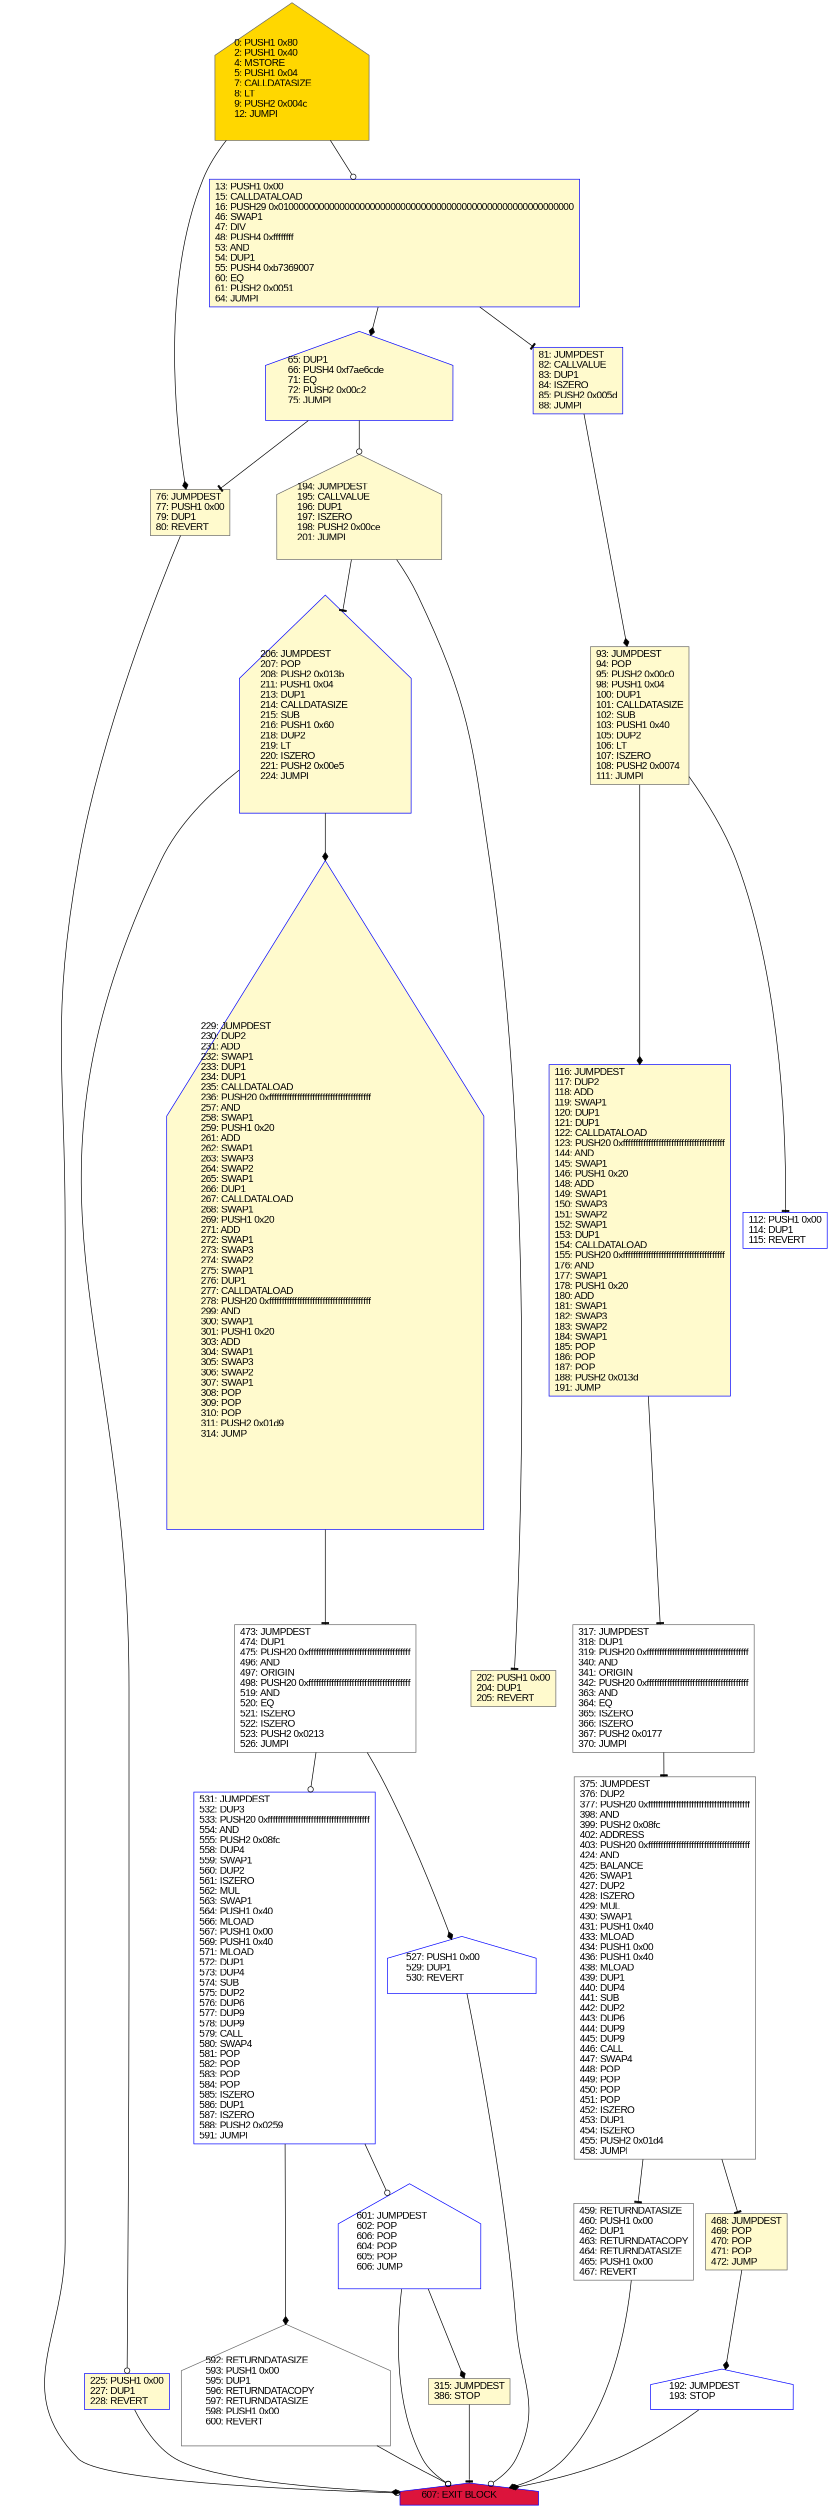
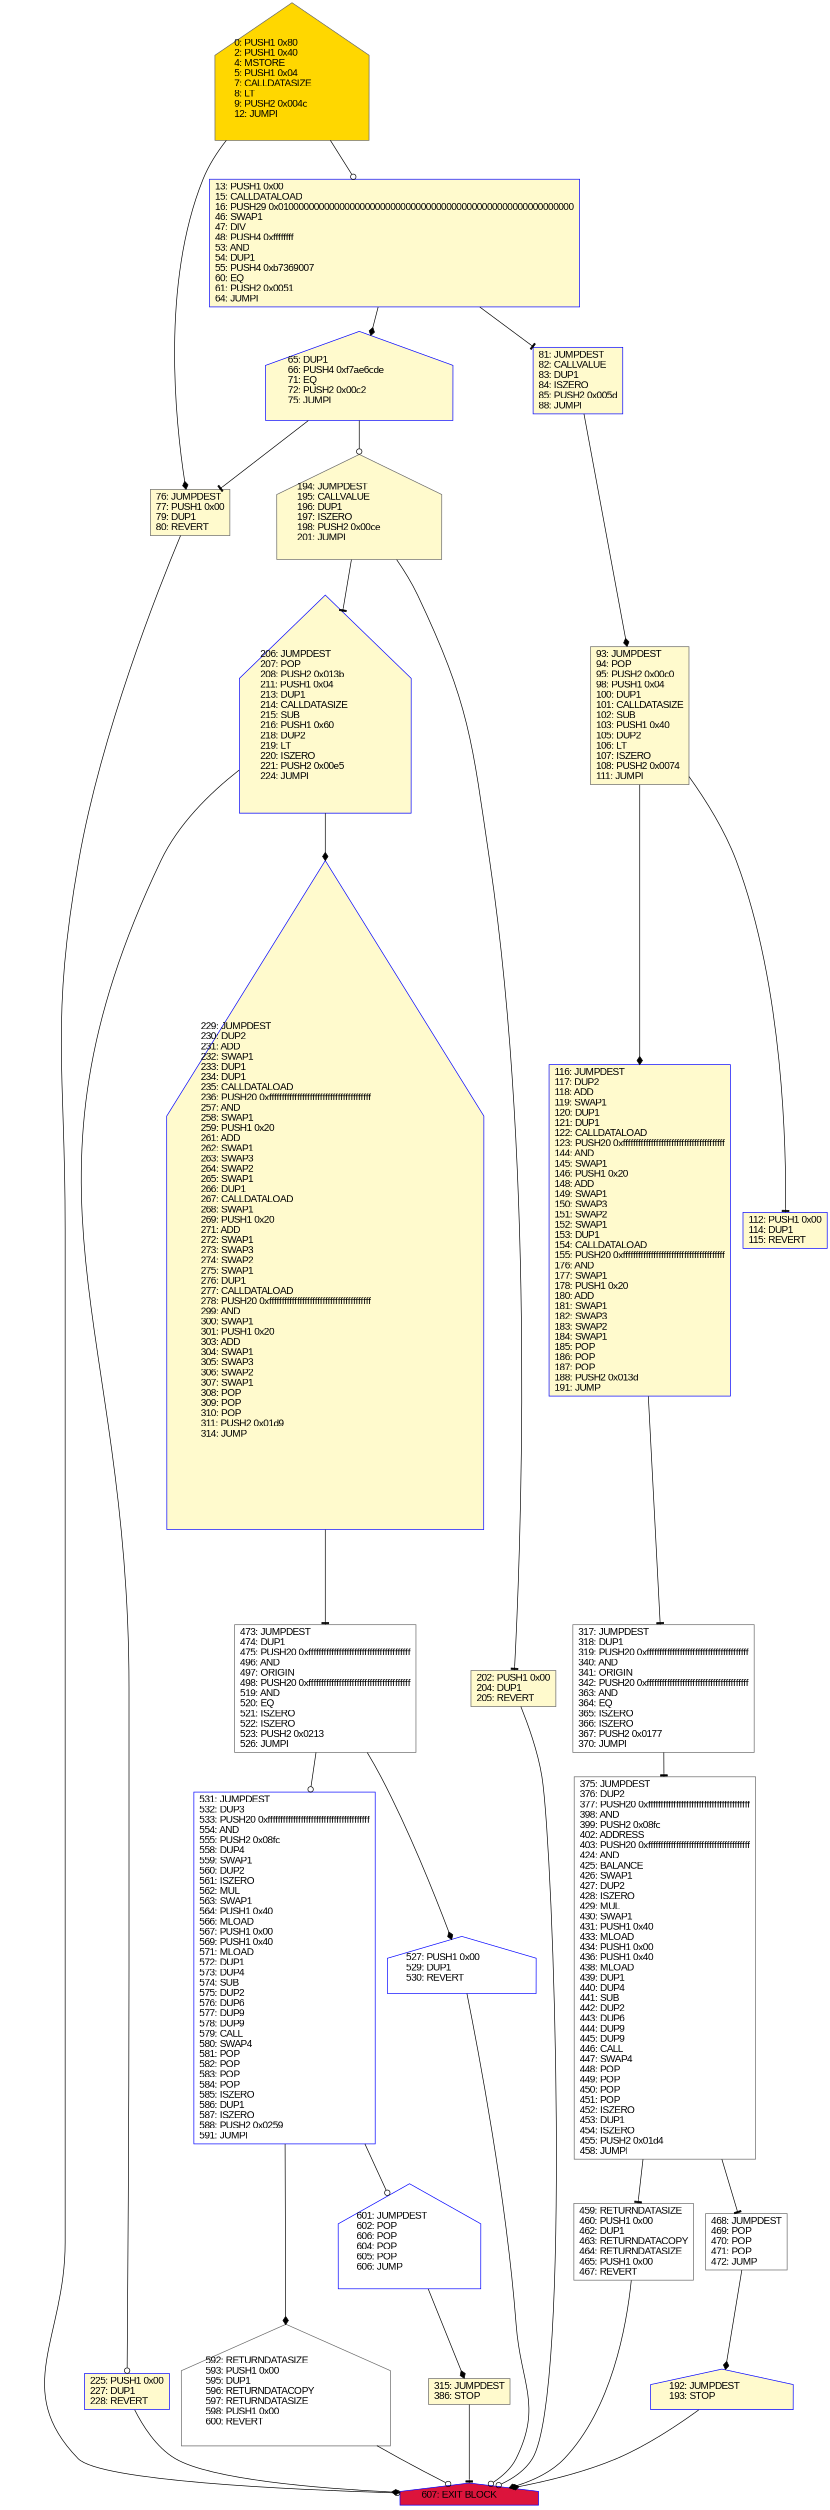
  digraph {
    rankdir=UD
    node [color=blue fillcolor=lemonchiffon fontcolor=black fontname=arial shape=box style=filled]
    edge [arrowhead=diamond]
    n1 [label="225: PUSH1 0x00\l227: DUP1\l228: REVERT\l"]
    n2 [fillcolor=crimson label="607: EXIT BLOCK\l" shape=house]
    n3 [color=gray40 label="93: JUMPDEST\l94: POP\l95: PUSH2 0x00c0\l98: PUSH1 0x04\l100: DUP1\l101: CALLDATASIZE\l102: SUB\l103: PUSH1 0x40\l105: DUP2\l106: LT\l107: ISZERO\l108: PUSH2 0x0074\l111: JUMPI\l"]
    n4 [label="116: JUMPDEST\l117: DUP2\l118: ADD\l119: SWAP1\l120: DUP1\l121: DUP1\l122: CALLDATALOAD\l123: PUSH20 0xffffffffffffffffffffffffffffffffffffffff\l144: AND\l145: SWAP1\l146: PUSH1 0x20\l148: ADD\l149: SWAP1\l150: SWAP3\l151: SWAP2\l152: SWAP1\l153: DUP1\l154: CALLDATALOAD\l155: PUSH20 0xffffffffffffffffffffffffffffffffffffffff\l176: AND\l177: SWAP1\l178: PUSH1 0x20\l180: ADD\l181: SWAP1\l182: SWAP3\l183: SWAP2\l184: SWAP1\l185: POP\l186: POP\l187: POP\l188: PUSH2 0x013d\l191: JUMP\l"]
-   n5 [fillcolor=white label="112: PUSH1 0x00\l114: DUP1\l115: REVERT\l"]
+   n5 [label="112: PUSH1 0x00\l114: DUP1\l115: REVERT\l"]
    n6 [color=gray40 fillcolor=white label="317: JUMPDEST\l318: DUP1\l319: PUSH20 0xffffffffffffffffffffffffffffffffffffffff\l340: AND\l341: ORIGIN\l342: PUSH20 0xffffffffffffffffffffffffffffffffffffffff\l363: AND\l364: EQ\l365: ISZERO\l366: ISZERO\l367: PUSH2 0x0177\l370: JUMPI\l"]
    n7 [color=gray40 fillcolor=white label="473: JUMPDEST\l474: DUP1\l475: PUSH20 0xffffffffffffffffffffffffffffffffffffffff\l496: AND\l497: ORIGIN\l498: PUSH20 0xffffffffffffffffffffffffffffffffffffffff\l519: AND\l520: EQ\l521: ISZERO\l522: ISZERO\l523: PUSH2 0x0213\l526: JUMPI\l"]
    n8 [fillcolor=white label="531: JUMPDEST\l532: DUP3\l533: PUSH20 0xffffffffffffffffffffffffffffffffffffffff\l554: AND\l555: PUSH2 0x08fc\l558: DUP4\l559: SWAP1\l560: DUP2\l561: ISZERO\l562: MUL\l563: SWAP1\l564: PUSH1 0x40\l566: MLOAD\l567: PUSH1 0x00\l569: PUSH1 0x40\l571: MLOAD\l572: DUP1\l573: DUP4\l574: SUB\l575: DUP2\l576: DUP6\l577: DUP9\l578: DUP9\l579: CALL\l580: SWAP4\l581: POP\l582: POP\l583: POP\l584: POP\l585: ISZERO\l586: DUP1\l587: ISZERO\l588: PUSH2 0x0259\l591: JUMPI\l"]
    n9 [fillcolor=white label="527: PUSH1 0x00\l529: DUP1\l530: REVERT\l" shape=house]
    n10 [color=gray40 fillcolor=white label="592: RETURNDATASIZE\l593: PUSH1 0x00\l595: DUP1\l596: RETURNDATACOPY\l597: RETURNDATASIZE\l598: PUSH1 0x00\l600: REVERT\l" shape=house]
    n11 [fillcolor=white label="601: JUMPDEST\l602: POP\l606: POP\l604: POP\l605: POP\l606: JUMP\l" shape=house]
    n12 [color=gray40 fillcolor=white label="375: JUMPDEST\l376: DUP2\l377: PUSH20 0xffffffffffffffffffffffffffffffffffffffff\l398: AND\l399: PUSH2 0x08fc\l402: ADDRESS\l403: PUSH20 0xffffffffffffffffffffffffffffffffffffffff\l424: AND\l425: BALANCE\l426: SWAP1\l427: DUP2\l428: ISZERO\l429: MUL\l430: SWAP1\l431: PUSH1 0x40\l433: MLOAD\l434: PUSH1 0x00\l436: PUSH1 0x40\l438: MLOAD\l439: DUP1\l440: DUP4\l441: SUB\l442: DUP2\l443: DUP6\l444: DUP9\l445: DUP9\l446: CALL\l447: SWAP4\l448: POP\l449: POP\l450: POP\l451: POP\l452: ISZERO\l453: DUP1\l454: ISZERO\l455: PUSH2 0x01d4\l458: JUMPI\l"]
    n13 [color=gray40 label="76: JUMPDEST\l77: PUSH1 0x00\l79: DUP1\l80: REVERT\l"]
    n14 [color=gray40 label="315: JUMPDEST\l386: STOP\l"]
    n15 [label="65: DUP1\l66: PUSH4 0xf7ae6cde\l71: EQ\l72: PUSH2 0x00c2\l75: JUMPI\l" shape=house]
    n16 [color=gray40 label="194: JUMPDEST\l195: CALLVALUE\l196: DUP1\l197: ISZERO\l198: PUSH2 0x00ce\l201: JUMPI\l" shape=house]
    n17 [label="206: JUMPDEST\l207: POP\l208: PUSH2 0x013b\l211: PUSH1 0x04\l213: DUP1\l214: CALLDATASIZE\l215: SUB\l216: PUSH1 0x60\l218: DUP2\l219: LT\l220: ISZERO\l221: PUSH2 0x00e5\l224: JUMPI\l" shape=house]
    n18 [color=gray40 label="202: PUSH1 0x00\l204: DUP1\l205: REVERT\l"]
    n19 [label="229: JUMPDEST\l230: DUP2\l231: ADD\l232: SWAP1\l233: DUP1\l234: DUP1\l235: CALLDATALOAD\l236: PUSH20 0xffffffffffffffffffffffffffffffffffffffff\l257: AND\l258: SWAP1\l259: PUSH1 0x20\l261: ADD\l262: SWAP1\l263: SWAP3\l264: SWAP2\l265: SWAP1\l266: DUP1\l267: CALLDATALOAD\l268: SWAP1\l269: PUSH1 0x20\l271: ADD\l272: SWAP1\l273: SWAP3\l274: SWAP2\l275: SWAP1\l276: DUP1\l277: CALLDATALOAD\l278: PUSH20 0xffffffffffffffffffffffffffffffffffffffff\l299: AND\l300: SWAP1\l301: PUSH1 0x20\l303: ADD\l304: SWAP1\l305: SWAP3\l306: SWAP2\l307: SWAP1\l308: POP\l309: POP\l310: POP\l311: PUSH2 0x01d9\l314: JUMP\l" shape=house]
    n20 [label="81: JUMPDEST\l82: CALLVALUE\l83: DUP1\l84: ISZERO\l85: PUSH2 0x005d\l88: JUMPI\l"]
    n21 [color=gray40 fillcolor=white label="459: RETURNDATASIZE\l460: PUSH1 0x00\l462: DUP1\l463: RETURNDATACOPY\l464: RETURNDATASIZE\l465: PUSH1 0x00\l467: REVERT\l"]
-   n22 [fillcolor=white label="192: JUMPDEST\l193: STOP\l" shape=house]
+   n22 [label="192: JUMPDEST\l193: STOP\l" shape=house]
    n23 [label="13: PUSH1 0x00\l15: CALLDATALOAD\l16: PUSH29 0x0100000000000000000000000000000000000000000000000000000000\l46: SWAP1\l47: DIV\l48: PUSH4 0xffffffff\l53: AND\l54: DUP1\l55: PUSH4 0xb7369007\l60: EQ\l61: PUSH2 0x0051\l64: JUMPI\l"]
    n24 [color=gray40 fillcolor=gold label="0: PUSH1 0x80\l2: PUSH1 0x40\l4: MSTORE\l5: PUSH1 0x04\l7: CALLDATASIZE\l8: LT\l9: PUSH2 0x004c\l12: JUMPI\l" shape=house]
-   n25 [color=gray40 label="468: JUMPDEST\l469: POP\l470: POP\l471: POP\l472: JUMP\l"]
+   n25 [color=gray40 fillcolor=white label="468: JUMPDEST\l469: POP\l470: POP\l471: POP\l472: JUMP\l"]
    n1 -> n2
    n3 -> n4
    n3 -> n5 [arrowhead=tee]
    n4 -> n6 [arrowhead=tee]
    n6 -> n12 [arrowhead=tee]
    n7 -> n8 [arrowhead=odot]
    n7 -> n9
    n8 -> n10
    n8 -> n11 [arrowhead=odot]
    n9 -> n2 [arrowhead=odot]
    n10 -> n2 [arrowhead=odot]
    n11 -> n14
    n12 -> n21 [arrowhead=tee]
    n12 -> n25 [arrowhead=tee]
    n13 -> n2 [arrowhead=odot]
    n14 -> n2 [arrowhead=tee]
    n15 -> n13 [arrowhead=tee]
    n15 -> n16 [arrowhead=odot]
    n16 -> n17 [arrowhead=tee]
    n16 -> n18 [arrowhead=tee]
    n17 -> n1 [arrowhead=odot]
    n17 -> n19
-   n11 -> n2 [arrowhead=odot]
+   n18 -> n2 [arrowhead=odot]
    n19 -> n7 [arrowhead=tee]
    n20 -> n3
    n21 -> n2
    n22 -> n2
    n23 -> n15
    n23 -> n20 [arrowhead=tee]
    n24 -> n13
    n24 -> n23 [arrowhead=odot]
    n25 -> n22
  }
